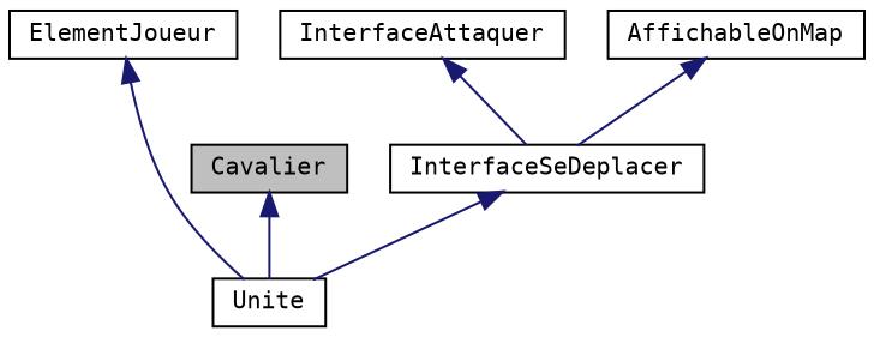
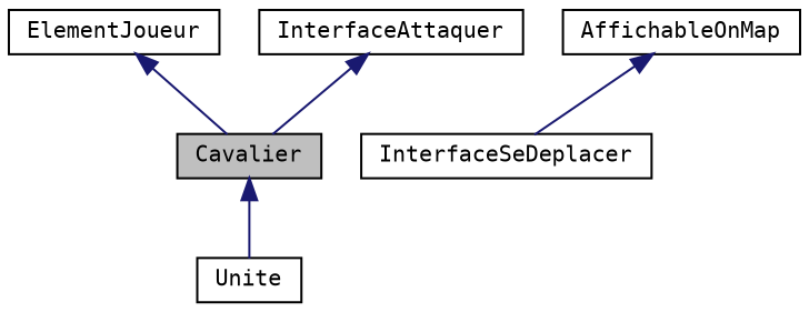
  digraph {
    fontname="DejaVu Sans Mono"
    node [color=black fillcolor=white fontname="DejaVu Sans Mono" fontsize=10 shape=record style=filled]
    edge [color=midnightblue dir=back fontname="DejaVu Sans Mono" fontsize=10 labelfontname=Helvetica labelfontsize=10 style=solid]
    n1 [fillcolor=grey75 fontcolor=black height=0.2 label=Cavalier width=0.4]
    n2 [height=0.2 label=Unite width=0.4]
    n3 [height=0.2 label=ElementJoueur width=0.4]
    n4 [height=0.2 label=AffichableOnMap width=0.4]
    n5 [height=0.2 label=InterfaceSeDeplacer width=0.4]
    n6 [height=0.2 label=InterfaceAttaquer width=0.4]
    n1 -> n2
-   n3 -> n2
+   n3 -> n1
    n4 -> n5
-   n5 -> n2
-   n6 -> n5
+   n6 -> n1
  }
